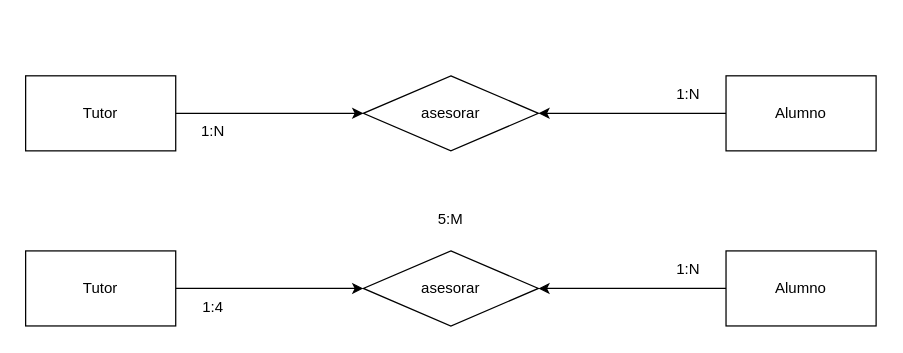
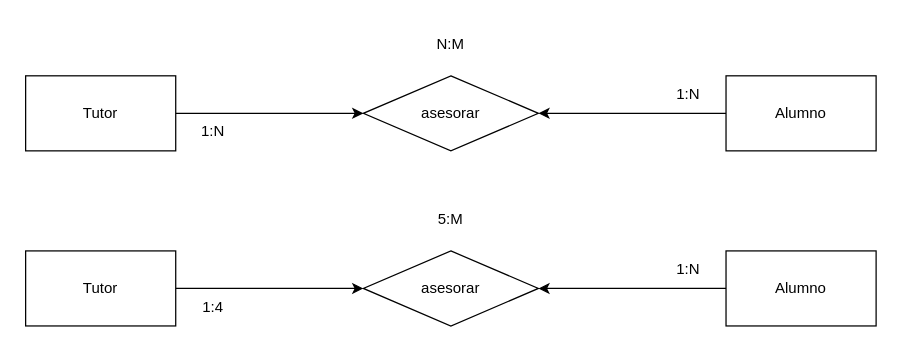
  <mxCell id="0" />
  <mxCell id="1" parent="0" />
  <mxCell id="2" style="edgeStyle=orthogonalEdgeStyle;rounded=0;orthogonalLoop=1;jettySize=auto;html=1;exitX=1;exitY=0.5;exitDx=0;exitDy=0;entryX=0;entryY=0.5;entryDx=0;entryDy=0;" edge="1" parent="1" source="3" target="6"><mxGeometry relative="1" as="geometry" /></mxCell>
  <mxCell id="3" value="Tutor" style="rounded=0;whiteSpace=wrap;html=1;" vertex="1" parent="1"><mxGeometry x="20" y="60" width="120" height="60" as="geometry" /></mxCell>
  <mxCell id="4" style="edgeStyle=orthogonalEdgeStyle;rounded=0;orthogonalLoop=1;jettySize=auto;html=1;exitX=0;exitY=0.5;exitDx=0;exitDy=0;entryX=1;entryY=0.5;entryDx=0;entryDy=0;" edge="1" parent="1" source="5" target="6"><mxGeometry relative="1" as="geometry" /></mxCell>
  <mxCell id="5" value="Alumno" style="rounded=0;whiteSpace=wrap;html=1;" vertex="1" parent="1"><mxGeometry x="580" y="60" width="120" height="60" as="geometry" /></mxCell>
  <mxCell id="6" value="asesorar" style="rhombus;whiteSpace=wrap;html=1;" vertex="1" parent="1"><mxGeometry x="290" y="60" width="140" height="60" as="geometry" /></mxCell>
  <mxCell id="7" value="1:N" style="text;html=1;strokeColor=none;fillColor=none;align=center;verticalAlign=middle;whiteSpace=wrap;rounded=0;" vertex="1" parent="1"><mxGeometry x="520" y="60" width="60" height="30" as="geometry" /></mxCell>
  <mxCell id="8" value="1:N" style="text;html=1;strokeColor=none;fillColor=none;align=center;verticalAlign=middle;whiteSpace=wrap;rounded=0;" vertex="1" parent="1"><mxGeometry x="140" y="90" width="60" height="30" as="geometry" /></mxCell>
+ <mxCell id="9" value="N:M" style="text;html=1;strokeColor=none;fillColor=none;align=center;verticalAlign=middle;whiteSpace=wrap;rounded=0;" vertex="1" parent="1"><mxGeometry x="330" y="20" width="60" height="30" as="geometry" /></mxCell>
  <mxCell id="10" style="edgeStyle=orthogonalEdgeStyle;rounded=0;orthogonalLoop=1;jettySize=auto;html=1;exitX=1;exitY=0.5;exitDx=0;exitDy=0;entryX=0;entryY=0.5;entryDx=0;entryDy=0;" edge="1" parent="1" source="11" target="14"><mxGeometry relative="1" as="geometry" /></mxCell>
  <mxCell id="11" value="Tutor" style="rounded=0;whiteSpace=wrap;html=1;" vertex="1" parent="1"><mxGeometry x="20" y="200" width="120" height="60" as="geometry" /></mxCell>
  <mxCell id="12" style="edgeStyle=orthogonalEdgeStyle;rounded=0;orthogonalLoop=1;jettySize=auto;html=1;exitX=0;exitY=0.5;exitDx=0;exitDy=0;entryX=1;entryY=0.5;entryDx=0;entryDy=0;" edge="1" parent="1" source="13" target="14"><mxGeometry relative="1" as="geometry" /></mxCell>
  <mxCell id="13" value="Alumno" style="rounded=0;whiteSpace=wrap;html=1;" vertex="1" parent="1"><mxGeometry x="580" y="200" width="120" height="60" as="geometry" /></mxCell>
  <mxCell id="14" value="asesorar" style="rhombus;whiteSpace=wrap;html=1;" vertex="1" parent="1"><mxGeometry x="290" y="200" width="140" height="60" as="geometry" /></mxCell>
  <mxCell id="15" value="1:N" style="text;html=1;strokeColor=none;fillColor=none;align=center;verticalAlign=middle;whiteSpace=wrap;rounded=0;" vertex="1" parent="1"><mxGeometry x="520" y="200" width="60" height="30" as="geometry" /></mxCell>
  <mxCell id="16" value="1:4" style="text;html=1;strokeColor=none;fillColor=none;align=center;verticalAlign=middle;whiteSpace=wrap;rounded=0;" vertex="1" parent="1"><mxGeometry x="140" y="230" width="60" height="30" as="geometry" /></mxCell>
  <mxCell id="17" value="5:M" style="text;html=1;strokeColor=none;fillColor=none;align=center;verticalAlign=middle;whiteSpace=wrap;rounded=0;" vertex="1" parent="1"><mxGeometry x="330" y="160" width="60" height="30" as="geometry" /></mxCell>
